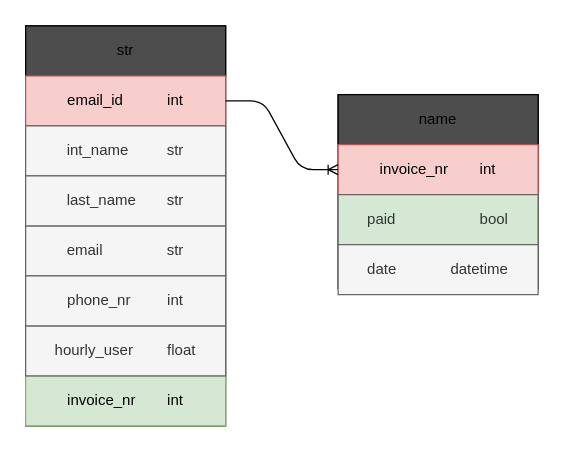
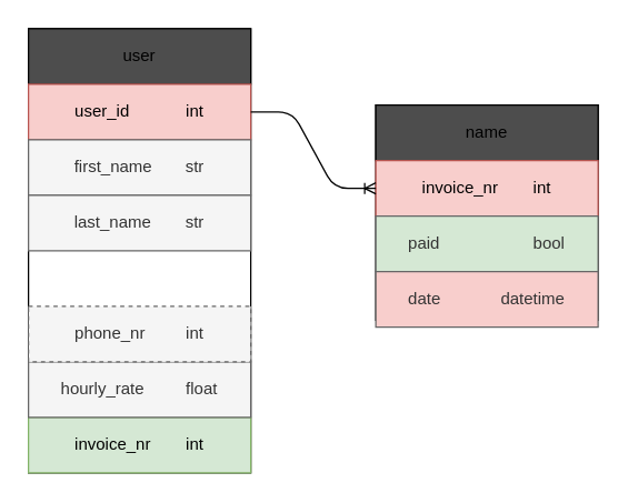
  <mxCell id="0" />
  <mxCell id="1" parent="0" />
  <mxCell id="2" value="" style="rounded=0;whiteSpace=wrap;html=1;" parent="1" vertex="1"><mxGeometry x="20" y="20" width="160" height="320" as="geometry" /></mxCell>
- <mxCell id="3" value="str" style="rounded=0;whiteSpace=wrap;html=1;fillColor=#4D4D4D;" parent="1" vertex="1"><mxGeometry x="20" y="20" width="160" height="40" as="geometry" /></mxCell>
+ <mxCell id="3" value="user" style="rounded=0;whiteSpace=wrap;html=1;fillColor=#4D4D4D;" parent="1" vertex="1"><mxGeometry x="20" y="20" width="160" height="40" as="geometry" /></mxCell>
  <mxCell id="4" value="" style="rounded=0;whiteSpace=wrap;html=1;" vertex="1" parent="1"><mxGeometry x="270" y="75" width="160" height="155" as="geometry" /></mxCell>
  <mxCell id="5" value="name" style="rounded=0;whiteSpace=wrap;html=1;fillColor=#4D4D4D;" vertex="1" parent="1"><mxGeometry x="270" y="75" width="160" height="40" as="geometry" /></mxCell>
  <mxCell id="6" value="&lt;font color=&quot;#000000&quot;&gt;invoice_nr&lt;span style=&quot;white-space: pre;&quot;&gt;&#09;&lt;/span&gt;int&lt;/font&gt;" style="rounded=0;whiteSpace=wrap;html=1;fillColor=#f8cecc;strokeColor=#b85450;" vertex="1" parent="1"><mxGeometry x="270" y="115" width="160" height="40" as="geometry" /></mxCell>
- <mxCell id="7" value="&lt;font color=&quot;#000000&quot;&gt;email_id&lt;span style=&quot;white-space: pre;&quot;&gt;&#09;&lt;/span&gt;&lt;span style=&quot;white-space: pre;&quot;&gt;&#09;&lt;/span&gt;int&lt;/font&gt;" style="rounded=0;whiteSpace=wrap;html=1;fillColor=#f8cecc;strokeColor=#b85450;" vertex="1" parent="1"><mxGeometry x="20" y="60" width="160" height="40" as="geometry" /></mxCell>
+ <mxCell id="7" value="&lt;font color=&quot;#000000&quot;&gt;user_id&lt;span style=&quot;white-space: pre;&quot;&gt;&#09;&lt;/span&gt;&lt;span style=&quot;white-space: pre;&quot;&gt;&#09;&lt;/span&gt;int&lt;/font&gt;" style="rounded=0;whiteSpace=wrap;html=1;fillColor=#f8cecc;strokeColor=#b85450;" vertex="1" parent="1"><mxGeometry x="20" y="60" width="160" height="40" as="geometry" /></mxCell>
  <mxCell id="8" value="&lt;font color=&quot;#000000&quot;&gt;invoice_nr&lt;span style=&quot;white-space: pre;&quot;&gt;&#09;&lt;/span&gt;int&lt;/font&gt;" style="rounded=0;whiteSpace=wrap;html=1;fillColor=#d5e8d4;strokeColor=#82b366;" vertex="1" parent="1"><mxGeometry x="20" y="300" width="160" height="40" as="geometry" /></mxCell>
- <mxCell id="9" value="hourly_user&lt;span style=&quot;white-space: pre;&quot;&gt;&#09;&lt;/span&gt;&amp;nbsp; &amp;nbsp;float" style="rounded=0;whiteSpace=wrap;html=1;fillColor=#f5f5f5;fontColor=#333333;strokeColor=#666666;" vertex="1" parent="1"><mxGeometry x="20" y="260" width="160" height="40" as="geometry" /></mxCell>
- <mxCell id="10" value="email&lt;span style=&quot;white-space: pre;&quot;&gt;&#09;&lt;span style=&quot;white-space: pre;&quot;&gt;&#09;&lt;/span&gt;&lt;/span&gt;str" style="rounded=0;whiteSpace=wrap;html=1;fillColor=#f5f5f5;fontColor=#333333;strokeColor=#666666;" vertex="1" parent="1"><mxGeometry x="20" y="180" width="160" height="40" as="geometry" /></mxCell>
- <mxCell id="11" value="int_name &lt;span style=&quot;white-space: pre;&quot;&gt;&#09;&lt;/span&gt;str" style="rounded=0;whiteSpace=wrap;html=1;fillColor=#f5f5f5;fontColor=#333333;strokeColor=#666666;" vertex="1" parent="1"><mxGeometry x="20" y="100" width="160" height="40" as="geometry" /></mxCell>
+ <mxCell id="9" value="hourly_rate&lt;span style=&quot;white-space: pre;&quot;&gt;&#09;&lt;/span&gt;&amp;nbsp; &amp;nbsp;float" style="rounded=0;whiteSpace=wrap;html=1;fillColor=#f5f5f5;fontColor=#333333;strokeColor=#666666;" vertex="1" parent="1"><mxGeometry x="20" y="260" width="160" height="40" as="geometry" /></mxCell>
+ <mxCell id="11" value="first_name &lt;span style=&quot;white-space: pre;&quot;&gt;&#09;&lt;/span&gt;str" style="rounded=0;whiteSpace=wrap;html=1;fillColor=#f5f5f5;fontColor=#333333;strokeColor=#666666;" vertex="1" parent="1"><mxGeometry x="20" y="100" width="160" height="40" as="geometry" /></mxCell>
  <mxCell id="12" value="last_name&lt;span style=&quot;white-space: pre;&quot;&gt;&#09;&lt;/span&gt;str" style="rounded=0;whiteSpace=wrap;html=1;fillColor=#f5f5f5;fontColor=#333333;strokeColor=#666666;" vertex="1" parent="1"><mxGeometry x="20" y="140" width="160" height="40" as="geometry" /></mxCell>
- <mxCell id="13" value="phone_nr&lt;span style=&quot;white-space: pre;&quot;&gt;&#09;&lt;/span&gt;&lt;span style=&quot;white-space: pre;&quot;&gt;&#09;&lt;/span&gt;int" style="rounded=0;whiteSpace=wrap;html=1;fillColor=#f5f5f5;fontColor=#333333;strokeColor=#666666;" vertex="1" parent="1"><mxGeometry x="20" y="220" width="160" height="40" as="geometry" /></mxCell>
+ <mxCell id="13" value="phone_nr&lt;span style=&quot;white-space: pre;&quot;&gt;&#09;&lt;/span&gt;&lt;span style=&quot;white-space: pre;&quot;&gt;&#09;&lt;/span&gt;int" style="rounded=0;whiteSpace=wrap;html=1;fillColor=#f5f5f5;fontColor=#333333;strokeColor=#666666;dashed=1;" vertex="1" parent="1"><mxGeometry x="20" y="220" width="160" height="40" as="geometry" /></mxCell>
  <mxCell id="14" value="" style="edgeStyle=entityRelationEdgeStyle;fontSize=12;html=1;endArrow=ERoneToMany;fontColor=#000000;exitX=1;exitY=0.5;exitDx=0;exitDy=0;entryX=0;entryY=0.5;entryDx=0;entryDy=0;" edge="1" parent="1" source="7" target="6"><mxGeometry width="100" height="100" relative="1" as="geometry"><mxPoint x="340" y="160" as="sourcePoint" /><mxPoint x="440" y="60" as="targetPoint" /></mxGeometry></mxCell>
  <mxCell id="15" value="paid&lt;span style=&quot;white-space: pre;&quot;&gt;&#09;&lt;/span&gt;&lt;span style=&quot;white-space: pre;&quot;&gt;&#09;&amp;nbsp;&lt;/span&gt;&amp;nbsp; &amp;nbsp; &amp;nbsp; &amp;nbsp; &amp;nbsp; bool" style="rounded=0;whiteSpace=wrap;html=1;fillColor=#d5e8d4;fontColor=#333333;strokeColor=#666666;" vertex="1" parent="1"><mxGeometry x="270" y="155" width="160" height="40" as="geometry" /></mxCell>
- <mxCell id="16" value="date&lt;span style=&quot;white-space: pre;&quot;&gt;&#09;&lt;/span&gt;&lt;span style=&quot;white-space: pre;&quot;&gt;&#09;&lt;/span&gt;&amp;nbsp; &amp;nbsp; datetime" style="rounded=0;whiteSpace=wrap;html=1;fillColor=#f5f5f5;fontColor=#333333;strokeColor=#666666;" vertex="1" parent="1"><mxGeometry x="270" y="195" width="160" height="40" as="geometry" /></mxCell>
+ <mxCell id="16" value="date&lt;span style=&quot;white-space: pre;&quot;&gt;&#09;&lt;/span&gt;&lt;span style=&quot;white-space: pre;&quot;&gt;&#09;&lt;/span&gt;&amp;nbsp; &amp;nbsp; datetime" style="rounded=0;whiteSpace=wrap;html=1;fillColor=#f8cecc;fontColor=#333333;strokeColor=#666666;" vertex="1" parent="1"><mxGeometry x="270" y="195" width="160" height="40" as="geometry" /></mxCell>
